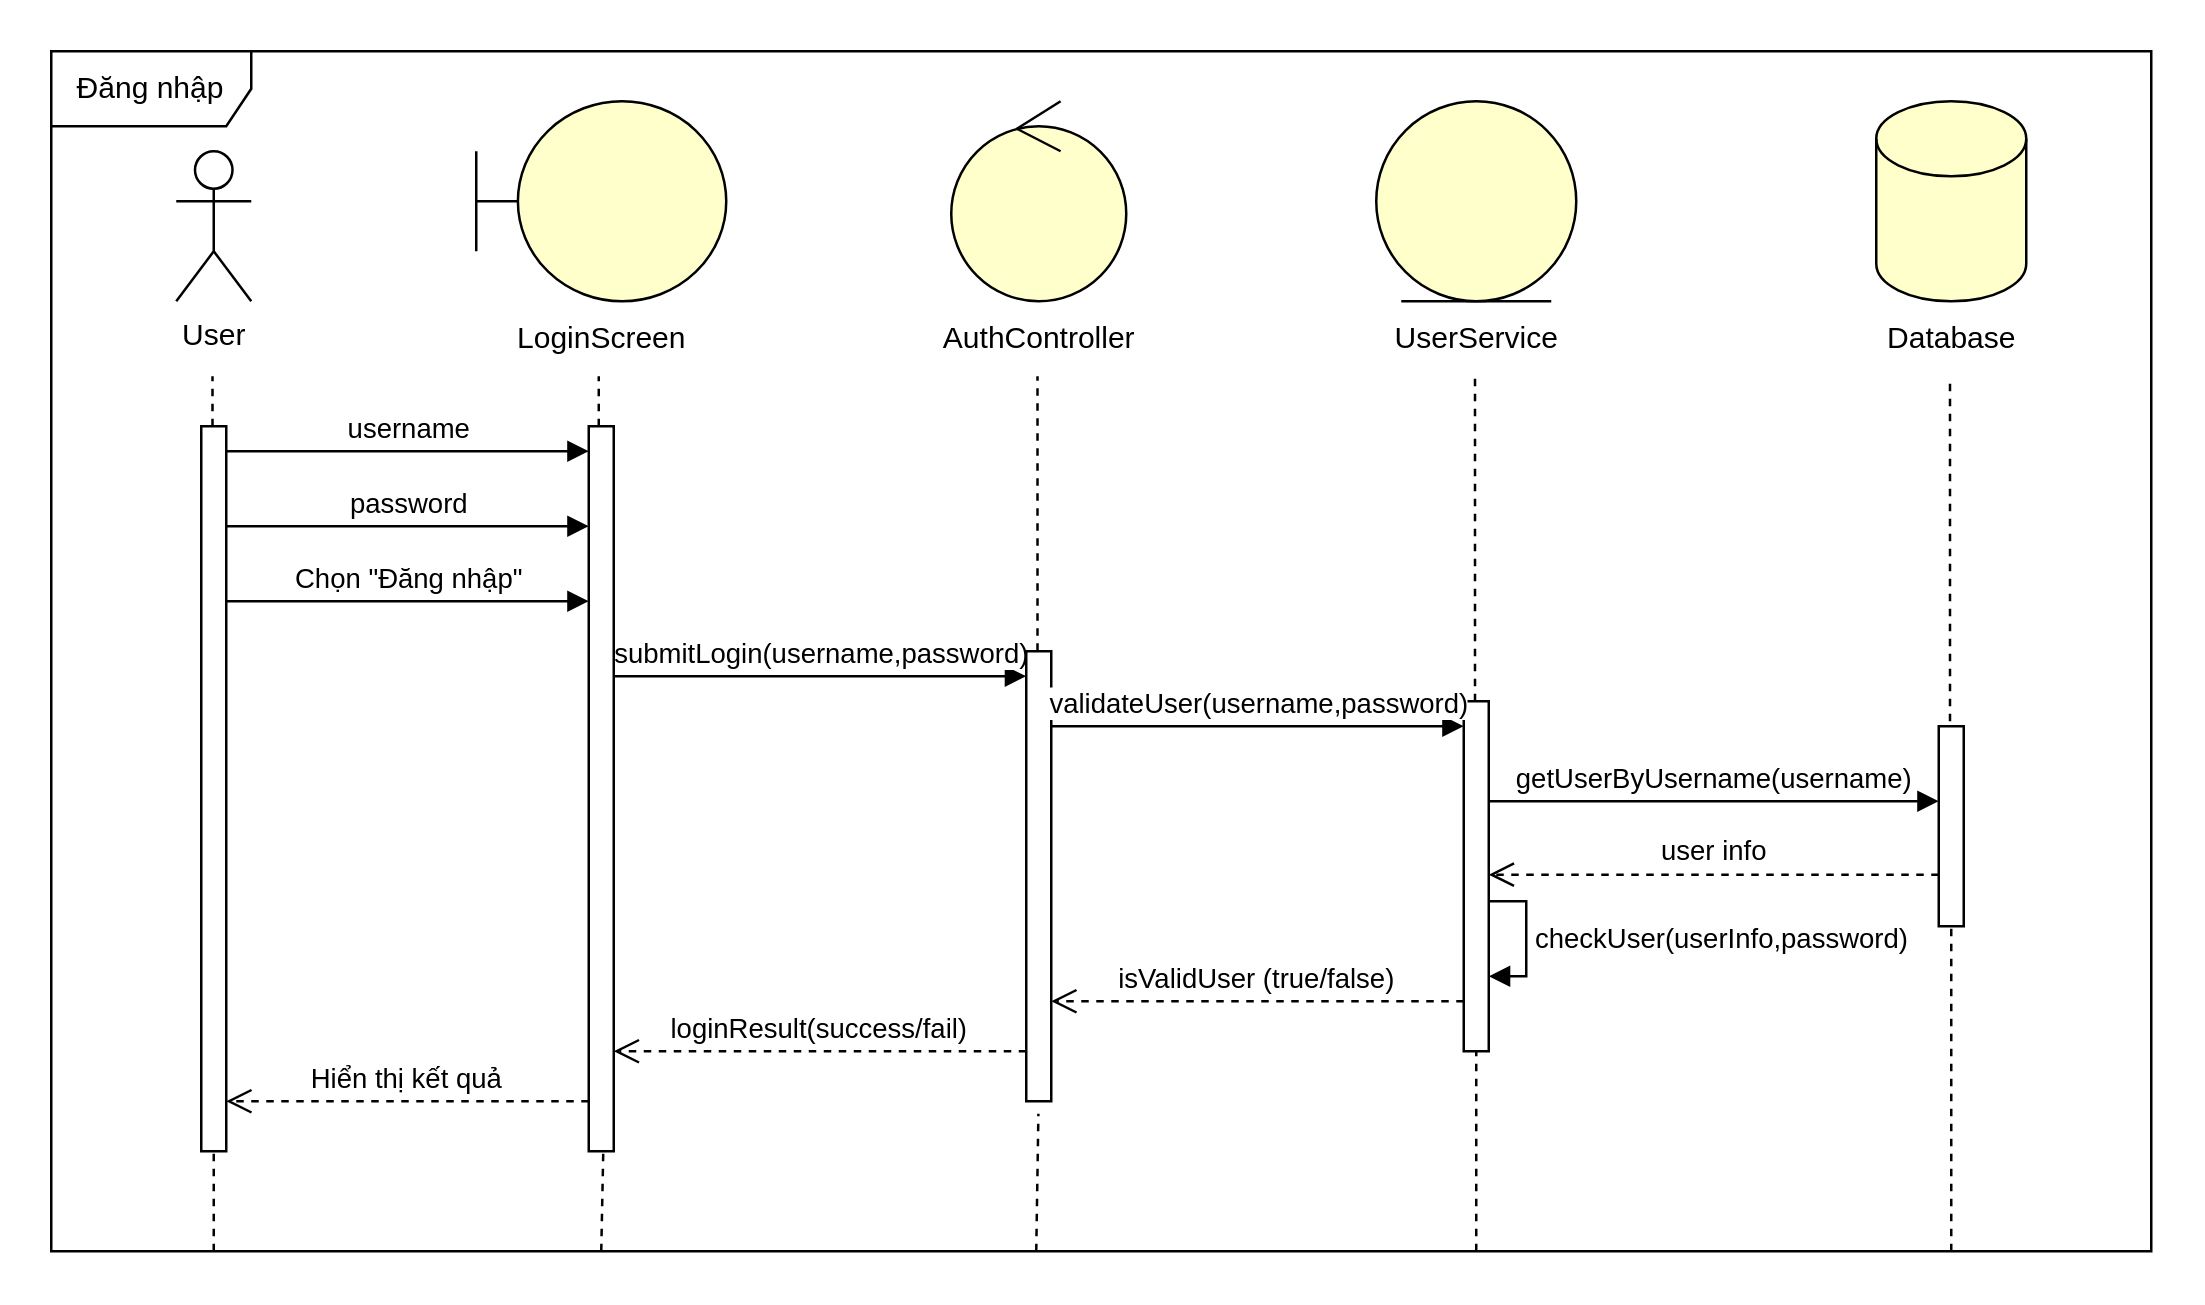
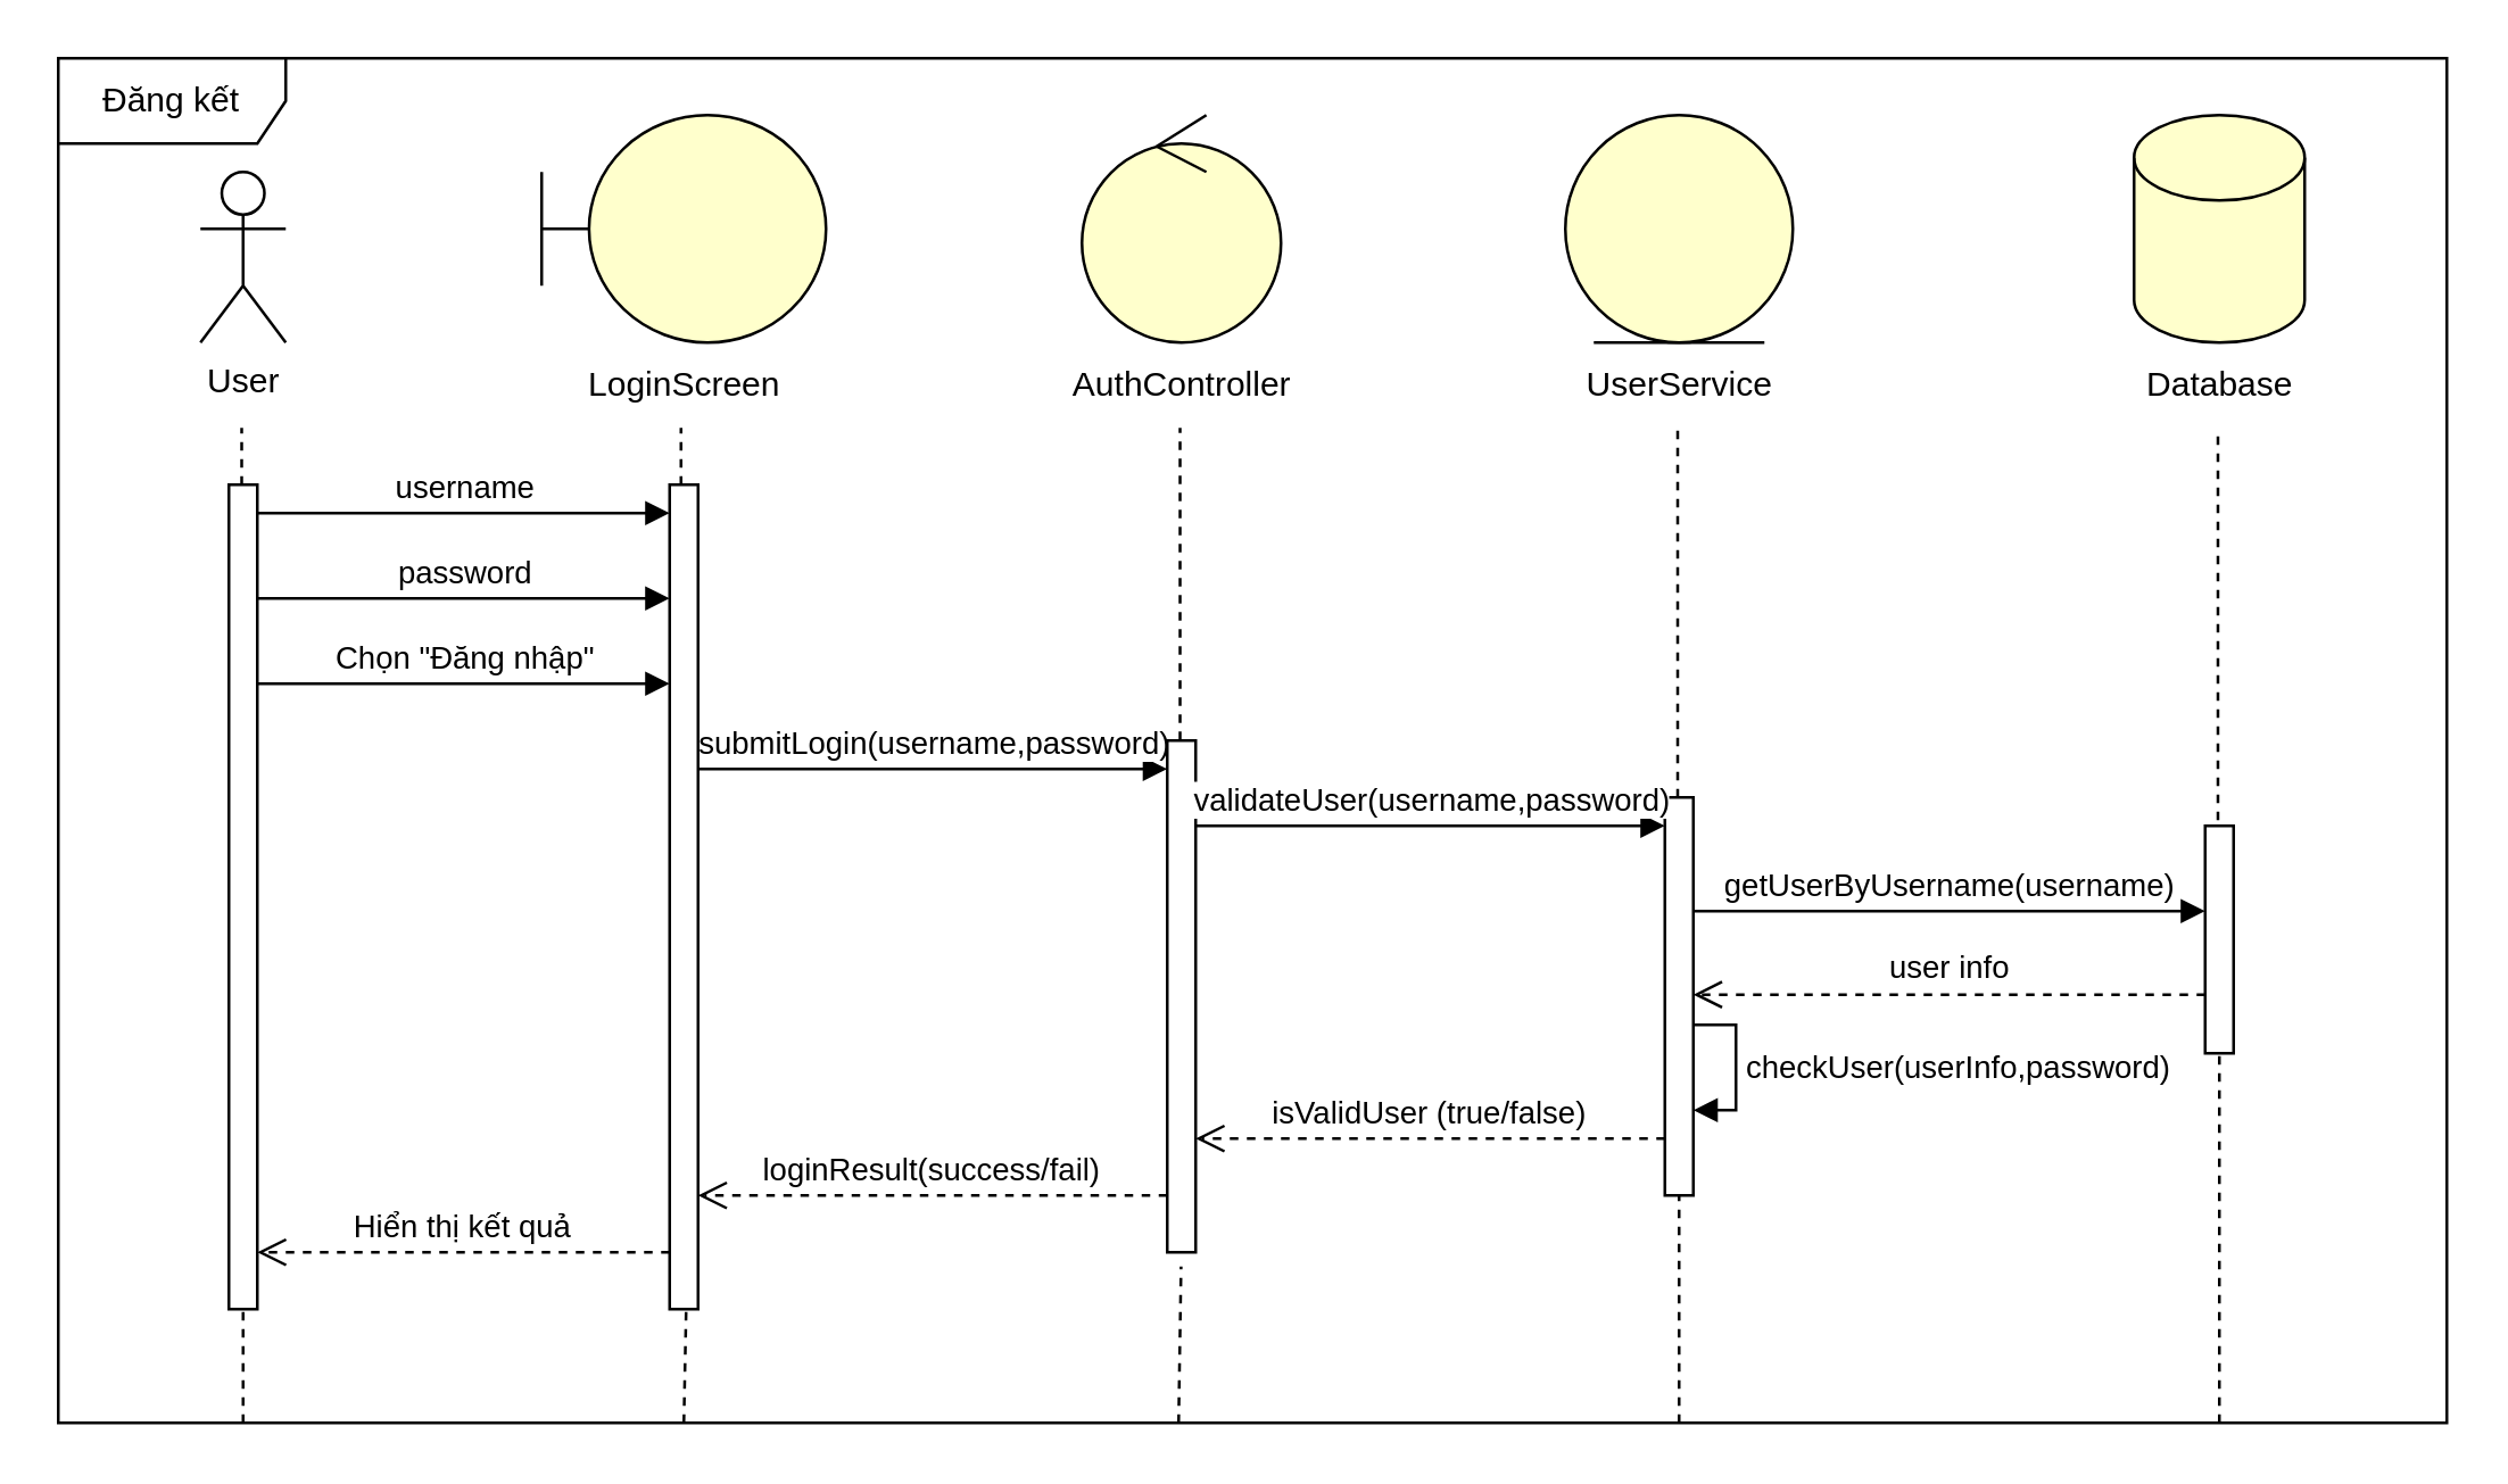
  <mxCell id="0" />
  <mxCell id="1" parent="0" />
  <mxCell id="2" value="User" style="shape=umlActor;verticalLabelPosition=bottom;verticalAlign=top;html=1;" parent="1" vertex="1"><mxGeometry x="70" y="60" width="30" height="60" as="geometry" /></mxCell>
  <mxCell id="3" value="" style="endArrow=none;dashed=1;html=1;rounded=0;entryX=0.5;entryY=0.5;entryDx=0;entryDy=0;entryPerimeter=0;" parent="1" edge="1"><mxGeometry width="50" height="50" relative="1" as="geometry"><mxPoint x="84.5" y="230" as="sourcePoint" /><mxPoint x="84.5" y="150" as="targetPoint" /><Array as="points" /></mxGeometry></mxCell>
  <mxCell id="4" value="" style="shape=umlBoundary;whiteSpace=wrap;html=1;fillColor=light-dark(#FFFFCC,#FFFFCC);" parent="1" vertex="1"><mxGeometry x="190" y="40" width="100" height="80" as="geometry" /></mxCell>
  <mxCell id="5" value="" style="endArrow=none;dashed=1;html=1;rounded=0;" parent="1" source="9" edge="1"><mxGeometry width="50" height="50" relative="1" as="geometry"><mxPoint x="240" y="500" as="sourcePoint" /><mxPoint x="239" y="150" as="targetPoint" /></mxGeometry></mxCell>
  <mxCell id="6" value="" style="endArrow=none;dashed=1;html=1;rounded=0;entryX=0.5;entryY=0.5;entryDx=0;entryDy=0;entryPerimeter=0;" parent="1" target="7" edge="1"><mxGeometry width="50" height="50" relative="1" as="geometry"><mxPoint x="85" y="500" as="sourcePoint" /><mxPoint x="85" y="100" as="targetPoint" /><Array as="points"><mxPoint x="85" y="210" /></Array></mxGeometry></mxCell>
  <mxCell id="7" value="" style="html=1;points=[[0,0,0,0,5],[0,1,0,0,-5],[1,0,0,0,5],[1,1,0,0,-5]];perimeter=orthogonalPerimeter;outlineConnect=0;targetShapes=umlLifeline;portConstraint=eastwest;newEdgeStyle={&quot;curved&quot;:0,&quot;rounded&quot;:0};" parent="1" vertex="1"><mxGeometry x="80" y="170" width="10" height="290" as="geometry" /></mxCell>
  <mxCell id="8" value="" style="endArrow=none;dashed=1;html=1;rounded=0;entryX=0.588;entryY=0.988;entryDx=0;entryDy=0;entryPerimeter=0;" parent="1" target="9" edge="1"><mxGeometry width="50" height="50" relative="1" as="geometry"><mxPoint x="240" y="500" as="sourcePoint" /><mxPoint x="239" y="129" as="targetPoint" /></mxGeometry></mxCell>
  <mxCell id="9" value="" style="html=1;points=[[0,0,0,0,5],[0,1,0,0,-5],[1,0,0,0,5],[1,1,0,0,-5]];perimeter=orthogonalPerimeter;outlineConnect=0;targetShapes=umlLifeline;portConstraint=eastwest;newEdgeStyle={&quot;curved&quot;:0,&quot;rounded&quot;:0};" parent="1" vertex="1"><mxGeometry x="235" y="170" width="10" height="290" as="geometry" /></mxCell>
  <mxCell id="10" value="username" style="html=1;verticalAlign=bottom;endArrow=block;curved=0;rounded=0;" parent="1" edge="1" target="9"><mxGeometry width="80" relative="1" as="geometry"><mxPoint x="90" y="180" as="sourcePoint" /><mxPoint x="230" y="180" as="targetPoint" /></mxGeometry></mxCell>
  <mxCell id="11" value="password" style="html=1;verticalAlign=bottom;endArrow=block;curved=0;rounded=0;" parent="1" target="9" edge="1"><mxGeometry width="80" relative="1" as="geometry"><mxPoint x="90" y="210" as="sourcePoint" /><mxPoint x="170" y="210" as="targetPoint" /></mxGeometry></mxCell>
  <mxCell id="12" value="Chọn &quot;Đăng nhập&quot;" style="html=1;verticalAlign=bottom;endArrow=block;curved=0;rounded=0;" parent="1" target="9" edge="1"><mxGeometry width="80" relative="1" as="geometry"><mxPoint x="90" y="240" as="sourcePoint" /><mxPoint x="170" y="240" as="targetPoint" /></mxGeometry></mxCell>
  <mxCell id="13" value="" style="ellipse;shape=umlControl;whiteSpace=wrap;html=1;fillColor=light-dark(#FFFFCC,#FFFFCC);" parent="1" vertex="1"><mxGeometry x="380" y="40" width="70" height="80" as="geometry" /></mxCell>
  <mxCell id="14" value="" style="endArrow=none;dashed=1;html=1;rounded=0;entryX=0.486;entryY=1.028;entryDx=0;entryDy=0;entryPerimeter=0;" parent="1" edge="1"><mxGeometry width="50" height="50" relative="1" as="geometry"><mxPoint x="414.5" y="277.76" as="sourcePoint" /><mxPoint x="414.5" y="150" as="targetPoint" /></mxGeometry></mxCell>
  <mxCell id="15" value="submitLogin(username,password)" style="html=1;verticalAlign=bottom;endArrow=block;curved=0;rounded=0;" parent="1" target="21" edge="1"><mxGeometry width="80" relative="1" as="geometry"><mxPoint x="245" y="270" as="sourcePoint" /><mxPoint x="325" y="270" as="targetPoint" /></mxGeometry></mxCell>
  <mxCell id="16" value="" style="ellipse;shape=umlEntity;whiteSpace=wrap;html=1;fillColor=light-dark(#FFFFCC,#FFFFCC);" parent="1" vertex="1"><mxGeometry x="550" y="40" width="80" height="80" as="geometry" /></mxCell>
  <mxCell id="17" value="" style="endArrow=none;dashed=1;html=1;rounded=0;entryX=0.5;entryY=1;entryDx=0;entryDy=0;" parent="1" edge="1"><mxGeometry width="50" height="50" relative="1" as="geometry"><mxPoint x="589.5" y="310" as="sourcePoint" /><mxPoint x="589.5" y="150" as="targetPoint" /></mxGeometry></mxCell>
  <mxCell id="18" value="" style="endArrow=none;dashed=1;html=1;rounded=0;entryX=0.5;entryY=1;entryDx=0;entryDy=0;" parent="1" target="19" edge="1"><mxGeometry width="50" height="50" relative="1" as="geometry"><mxPoint x="590" y="500" as="sourcePoint" /><mxPoint x="590" y="130" as="targetPoint" /></mxGeometry></mxCell>
  <mxCell id="19" value="" style="html=1;points=[[0,0,0,0,5],[0,1,0,0,-5],[1,0,0,0,5],[1,1,0,0,-5]];perimeter=orthogonalPerimeter;outlineConnect=0;targetShapes=umlLifeline;portConstraint=eastwest;newEdgeStyle={&quot;curved&quot;:0,&quot;rounded&quot;:0};" parent="1" vertex="1"><mxGeometry x="585" y="280" width="10" height="140" as="geometry" /></mxCell>
  <mxCell id="20" value="" style="endArrow=none;dashed=1;html=1;rounded=0;entryX=0.486;entryY=1.028;entryDx=0;entryDy=0;entryPerimeter=0;" parent="1" target="21" edge="1"><mxGeometry width="50" height="50" relative="1" as="geometry"><mxPoint x="414" y="500" as="sourcePoint" /><mxPoint x="414" y="132" as="targetPoint" /></mxGeometry></mxCell>
  <mxCell id="21" value="" style="html=1;points=[[0,0,0,0,5],[0,1,0,0,-5],[1,0,0,0,5],[1,1,0,0,-5]];perimeter=orthogonalPerimeter;outlineConnect=0;targetShapes=umlLifeline;portConstraint=eastwest;newEdgeStyle={&quot;curved&quot;:0,&quot;rounded&quot;:0};" parent="1" vertex="1"><mxGeometry x="410" y="260" width="10" height="180" as="geometry" /></mxCell>
  <mxCell id="22" value="getUserByUsername(username)" style="html=1;verticalAlign=bottom;endArrow=block;curved=0;rounded=0;" parent="1" target="28" edge="1"><mxGeometry width="80" relative="1" as="geometry"><mxPoint x="595" y="320" as="sourcePoint" /><mxPoint x="770" y="320" as="targetPoint" /><Array as="points"><mxPoint x="665" y="320" /></Array></mxGeometry></mxCell>
  <mxCell id="23" value="user info" style="html=1;verticalAlign=bottom;endArrow=open;dashed=1;endSize=8;curved=0;rounded=0;" parent="1" target="19" edge="1"><mxGeometry relative="1" as="geometry"><mxPoint x="775" y="349.38" as="sourcePoint" /><mxPoint x="610" y="349.38" as="targetPoint" /></mxGeometry></mxCell>
  <mxCell id="24" value="isValidUser (true/false)" style="html=1;verticalAlign=bottom;endArrow=open;dashed=1;endSize=8;curved=0;rounded=0;" parent="1" edge="1"><mxGeometry relative="1" as="geometry"><mxPoint x="585" y="400" as="sourcePoint" /><mxPoint x="420" y="400" as="targetPoint" /></mxGeometry></mxCell>
  <mxCell id="25" value="" style="shape=cylinder3;whiteSpace=wrap;html=1;boundedLbl=1;backgroundOutline=1;size=15;fillColor=light-dark(#FFFFCC,#FFFFCC);" parent="1" vertex="1"><mxGeometry x="750" y="40" width="60" height="80" as="geometry" /></mxCell>
  <mxCell id="26" value="" style="endArrow=none;dashed=1;html=1;rounded=0;" parent="1" edge="1"><mxGeometry width="50" height="50" relative="1" as="geometry"><mxPoint x="779.5" y="300" as="sourcePoint" /><mxPoint x="779.5" y="150" as="targetPoint" /></mxGeometry></mxCell>
  <mxCell id="27" value="" style="endArrow=none;dashed=1;html=1;rounded=0;entryX=0.5;entryY=1;entryDx=0;entryDy=0;entryPerimeter=0;" parent="1" target="28" edge="1"><mxGeometry width="50" height="50" relative="1" as="geometry"><mxPoint x="780" y="500" as="sourcePoint" /><mxPoint x="780" y="140" as="targetPoint" /></mxGeometry></mxCell>
  <mxCell id="28" value="" style="html=1;points=[[0,0,0,0,5],[0,1,0,0,-5],[1,0,0,0,5],[1,1,0,0,-5]];perimeter=orthogonalPerimeter;outlineConnect=0;targetShapes=umlLifeline;portConstraint=eastwest;newEdgeStyle={&quot;curved&quot;:0,&quot;rounded&quot;:0};" parent="1" vertex="1"><mxGeometry x="775" y="290" width="10" height="80" as="geometry" /></mxCell>
  <mxCell id="29" value="validateUser(username,password)" style="html=1;verticalAlign=bottom;endArrow=block;curved=0;rounded=0;" parent="1" target="19" edge="1"><mxGeometry width="80" relative="1" as="geometry"><mxPoint x="420" y="290" as="sourcePoint" /><mxPoint x="500" y="290" as="targetPoint" /></mxGeometry></mxCell>
  <mxCell id="30" value="loginResult(success/fail)" style="html=1;verticalAlign=bottom;endArrow=open;dashed=1;endSize=8;curved=0;rounded=0;" parent="1" edge="1"><mxGeometry relative="1" as="geometry"><mxPoint x="410" y="420" as="sourcePoint" /><mxPoint x="245" y="420" as="targetPoint" /></mxGeometry></mxCell>
  <mxCell id="31" value="Hiển thị kết quả" style="html=1;verticalAlign=bottom;endArrow=open;dashed=1;endSize=8;curved=0;rounded=0;" parent="1" edge="1"><mxGeometry relative="1" as="geometry"><mxPoint x="235" y="440" as="sourcePoint" /><mxPoint x="90" y="440" as="targetPoint" /></mxGeometry></mxCell>
  <mxCell id="32" value="checkUser(userInfo,password)" style="html=1;align=left;spacingLeft=2;endArrow=block;rounded=0;edgeStyle=orthogonalEdgeStyle;curved=0;rounded=0;" parent="1" edge="1"><mxGeometry relative="1" as="geometry"><mxPoint x="595" y="360" as="sourcePoint" /><Array as="points"><mxPoint x="610" y="360" /><mxPoint x="610" y="390" /></Array><mxPoint x="595" y="390" as="targetPoint" /></mxGeometry></mxCell>
  <mxCell id="33" value="&lt;span style=&quot;text-wrap-mode: wrap;&quot;&gt;LoginScreen&lt;/span&gt;" style="text;html=1;align=center;verticalAlign=middle;resizable=0;points=[];autosize=1;strokeColor=none;fillColor=none;" vertex="1" parent="1"><mxGeometry x="195" y="120" width="90" height="30" as="geometry" /></mxCell>
  <mxCell id="34" value="&lt;span style=&quot;text-wrap-mode: wrap;&quot;&gt;AuthController&lt;/span&gt;" style="text;html=1;align=center;verticalAlign=middle;resizable=0;points=[];autosize=1;strokeColor=none;fillColor=none;" vertex="1" parent="1"><mxGeometry x="365" y="120" width="100" height="30" as="geometry" /></mxCell>
  <mxCell id="35" value="&lt;span style=&quot;text-wrap-mode: wrap;&quot;&gt;UserService&lt;/span&gt;" style="text;html=1;align=center;verticalAlign=middle;resizable=0;points=[];autosize=1;strokeColor=none;fillColor=none;" vertex="1" parent="1"><mxGeometry x="545" y="120" width="90" height="30" as="geometry" /></mxCell>
  <mxCell id="36" value="&lt;span style=&quot;text-wrap-mode: wrap;&quot;&gt;Database&lt;/span&gt;" style="text;html=1;align=center;verticalAlign=middle;resizable=0;points=[];autosize=1;strokeColor=none;fillColor=none;" vertex="1" parent="1"><mxGeometry x="745" y="120" width="70" height="30" as="geometry" /></mxCell>
- <mxCell id="37" value="Đăng nhập" style="shape=umlFrame;whiteSpace=wrap;html=1;pointerEvents=0;width=80;height=30;" vertex="1" parent="1"><mxGeometry x="20" y="20" width="840" height="480" as="geometry" /></mxCell>
+ <mxCell id="37" value="Đăng kết" style="shape=umlFrame;whiteSpace=wrap;html=1;pointerEvents=0;width=80;height=30;" vertex="1" parent="1"><mxGeometry x="20" y="20" width="840" height="480" as="geometry" /></mxCell>
